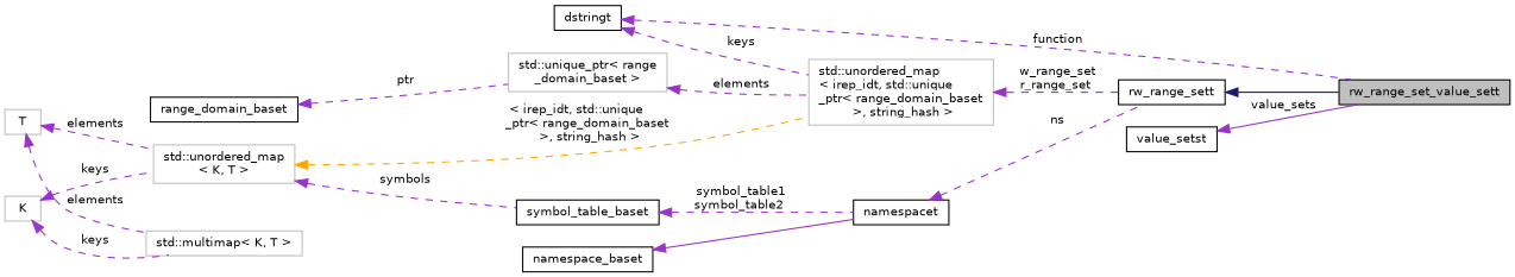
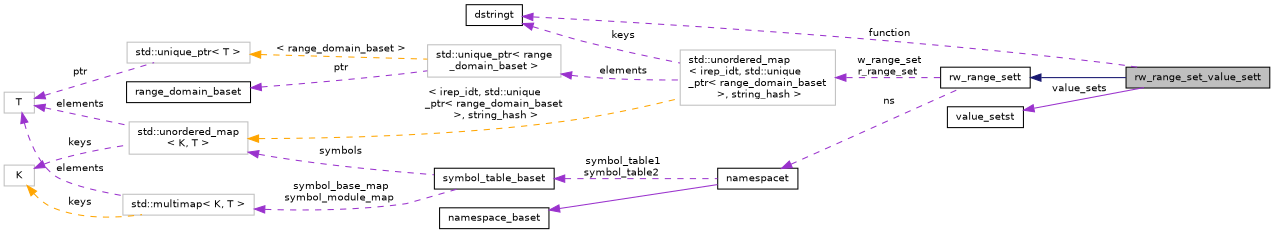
  digraph {
    rankdir=LR
    node [color=black fontname=Helvetica fontsize=10 shape=record]
    edge [color=darkorchid3 dir=back fontname=Helvetica fontsize=10 labelfontname=Helvetica labelfontsize=10 style=dashed]
    n1 [fillcolor=grey75 fontcolor=black height=0.2 label=rw_range_set_value_sett style=filled width=0.4]
    n2 [height=0.2 label=rw_range_sett width=0.4]
    n3 [color=grey75 height=0.2 label="std::unordered_map\l\< irep_idt, std::unique\l_ptr\< range_domain_baset\l \>, string_hash \>" width=0.4]
    n4 [height=0.2 label=dstringt width=0.4]
    n5 [color=grey75 height=0.2 label="std::unique_ptr\< range\l_domain_baset \>" width=0.4]
    n6 [height=0.2 label=range_domain_baset width=0.4]
+   n7 [color=grey75 height=0.2 label="std::unique_ptr\< T \>" width=0.4]
    n8 [color=grey75 height=0.2 label=T width=0.4]
    n9 [color=grey75 height=0.2 label="std::unordered_map\l\< K, T \>" width=0.4]
    n10 [color=grey75 height=0.2 label="std::multimap\< K, T \>" width=0.4]
    n11 [height=0.2 label=symbol_table_baset width=0.4]
    n12 [height=0.2 label=namespacet width=0.4]
    n13 [color=grey75 height=0.2 label=K width=0.4]
    n14 [height=0.2 label=namespace_baset width=0.4]
    n15 [height=0.2 label=value_setst width=0.4]
    n2 -> n1 [color=midnightblue style=solid]
    n3 -> n2 [label=" w_range_set\nr_range_set"]
    n4 -> n1 [label=" function"]
    n4 -> n3 [label=" keys"]
    n5 -> n3 [label=" elements"]
    n6 -> n5 [label=" ptr"]
+   n7 -> n5 [color=orange label=" \< range_domain_baset \>"]
+   n8 -> n7 [label=" ptr"]
    n8 -> n9 [label=" elements"]
    n8 -> n10 [label=" elements"]
    n9 -> n3 [color=orange label=" \< irep_idt, std::unique\l_ptr\< range_domain_baset\l \>, string_hash \>"]
    n9 -> n11 [label=" symbols"]
+   n10 -> n11 [label=" symbol_base_map\nsymbol_module_map"]
    n11 -> n12 [label=" symbol_table1\nsymbol_table2"]
    n12 -> n2 [label=" ns"]
    n13 -> n9 [label=" keys"]
-   n13 -> n10 [label=" keys"]
+   n13 -> n10 [color=orange label=" keys"]
    n14 -> n12 [style=solid]
    n15 -> n1 [label=" value_sets" style=solid]
  }
